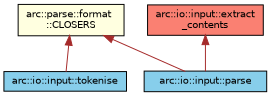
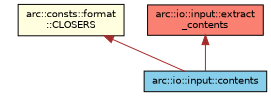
  digraph {
    rankdir=TB
    node [color=black fillcolor=skyblue fontname=Helvetica fontsize=10 shape=record style=filled]
    edge [color=brown dir=back fontname=Helvetica fontsize=10 labelfontname=Helvetica labelfontsize=10 style=solid]
-   n1 [fillcolor=lightyellow fontcolor=black height=0.2 label="arc::parse::format\l::CLOSERS" width=0.4]
-   n2 [height=0.2 label="arc::io::input::tokenise" width=0.4]
-   n3 [height=0.2 label="arc::io::input::parse" width=0.4]
+   n1 [fillcolor=lightyellow fontcolor=black height=0.2 label="arc::consts::format\l::CLOSERS" width=0.4]
+   n3 [height=0.2 label="arc::io::input::contents" width=0.4]
    n4 [fillcolor=salmon height=0.2 label="arc::io::input::extract\l_contents" width=0.4]
-   n1 -> n2
    n1 -> n3
    n4 -> n3
  }
